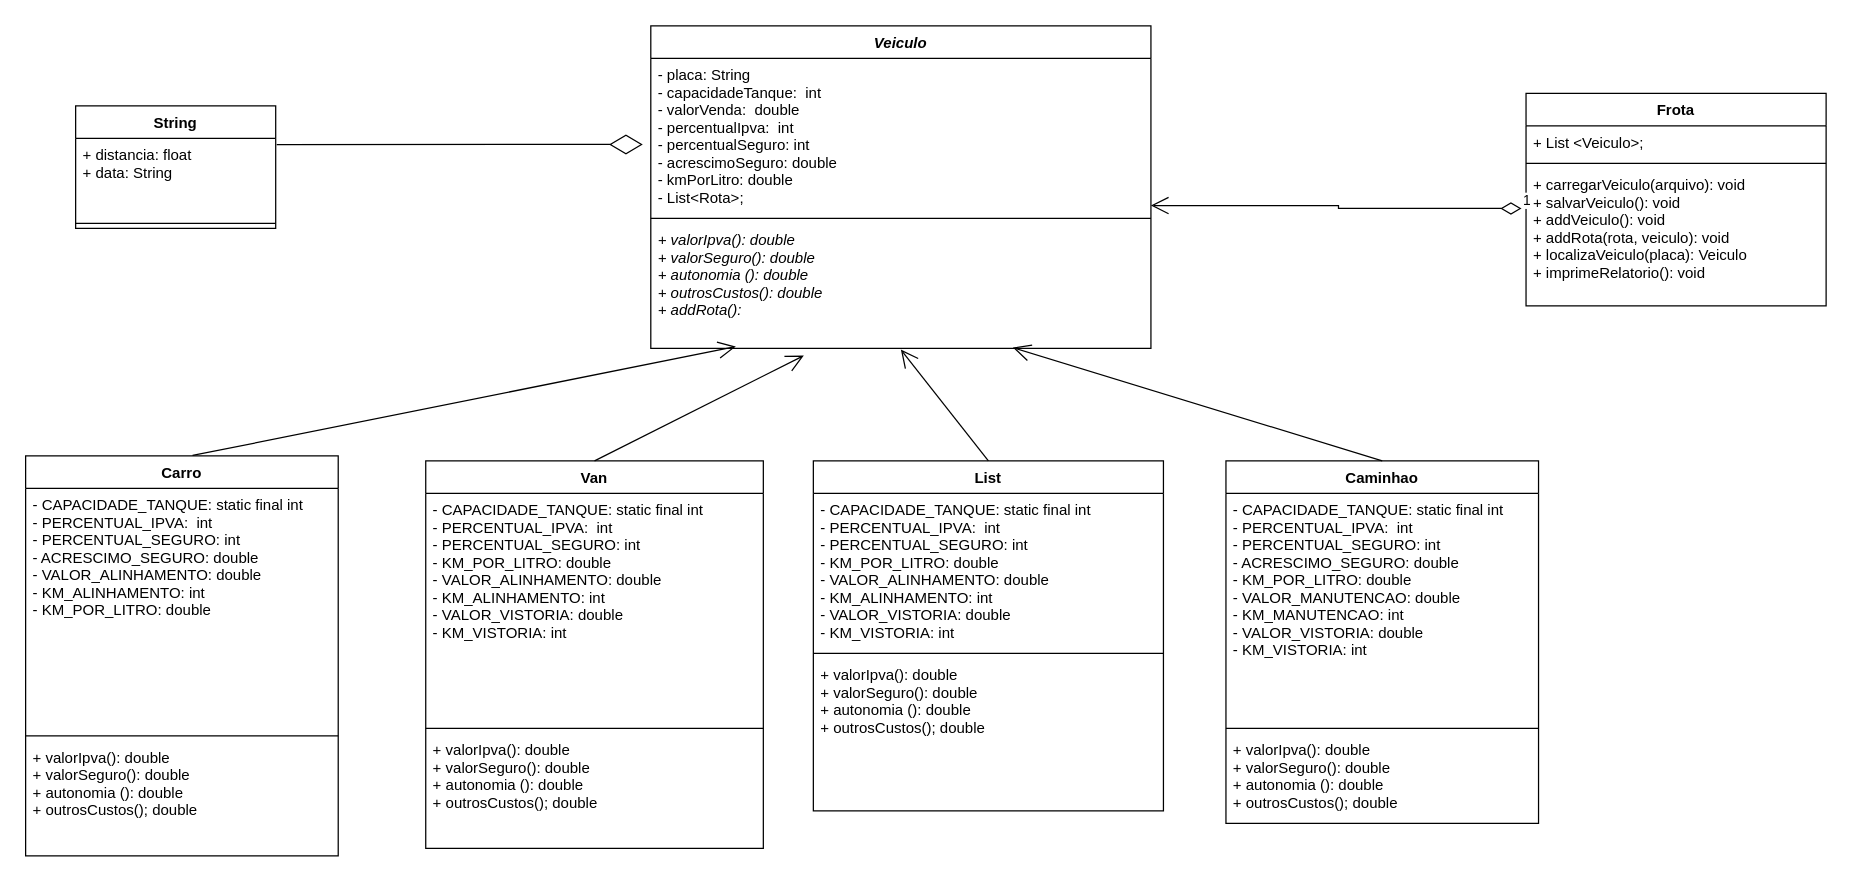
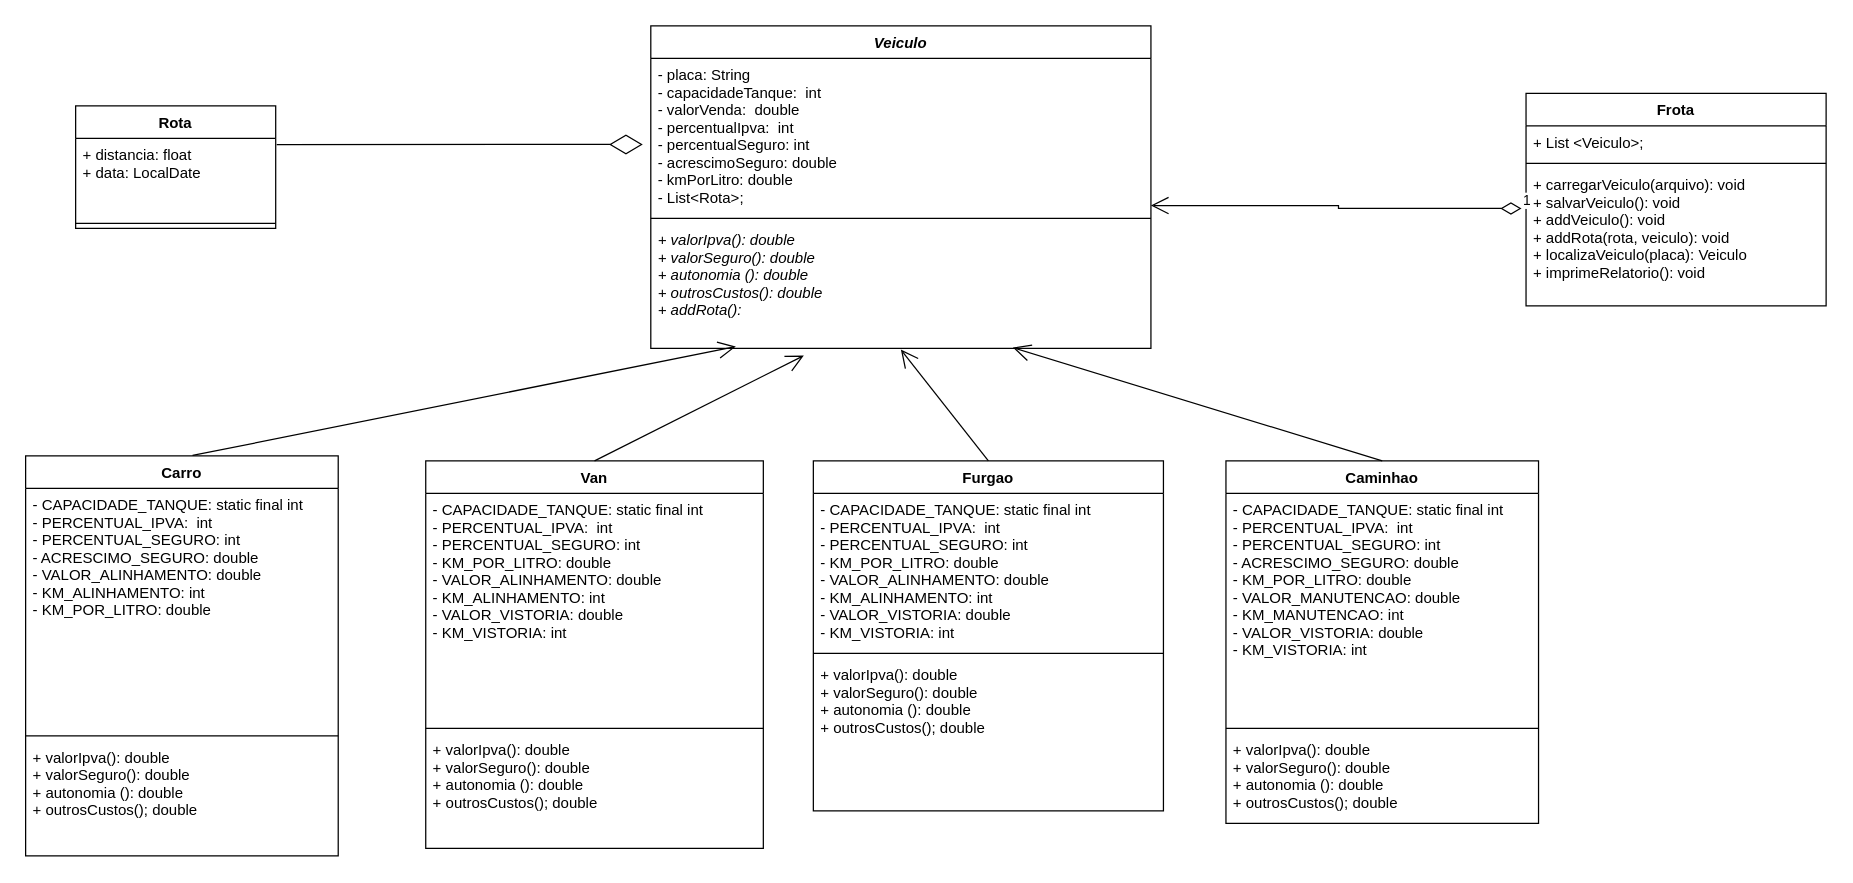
  <mxCell id="0" />
  <mxCell id="1" parent="0" />
  <mxCell id="2" value="Veiculo" style="swimlane;fontStyle=3;align=center;verticalAlign=top;childLayout=stackLayout;horizontal=1;startSize=26;horizontalStack=0;resizeParent=1;resizeParentMax=0;resizeLast=0;collapsible=1;marginBottom=0;" parent="1" vertex="1"><mxGeometry x="520" y="20" width="400" height="258" as="geometry" /></mxCell>
  <mxCell id="3" value="- placa: String&#10;- capacidadeTanque:  int&#10;- valorVenda:  double&#10;- percentualIpva:  int&#10;- percentualSeguro: int&#10;- acrescimoSeguro: double&#10;- kmPorLitro: double&#10;- List&lt;Rota&gt;;" style="text;strokeColor=none;fillColor=none;align=left;verticalAlign=top;spacingLeft=4;spacingRight=4;overflow=hidden;rotatable=0;points=[[0,0.5],[1,0.5]];portConstraint=eastwest;" parent="2" vertex="1"><mxGeometry y="26" width="400" height="124" as="geometry" /></mxCell>
  <mxCell id="4" value="" style="line;strokeWidth=1;fillColor=none;align=left;verticalAlign=middle;spacingTop=-1;spacingLeft=3;spacingRight=3;rotatable=0;labelPosition=right;points=[];portConstraint=eastwest;strokeColor=inherit;" parent="2" vertex="1"><mxGeometry y="150" width="400" height="8" as="geometry" /></mxCell>
  <mxCell id="5" value="+ valorIpva(): double&#10;+ valorSeguro(): double&#10;+ autonomia (): double&#10;+ outrosCustos(): double&#10;+ addRota(): " style="text;strokeColor=none;fillColor=none;align=left;verticalAlign=top;spacingLeft=4;spacingRight=4;overflow=hidden;rotatable=0;points=[[0,0.5],[1,0.5]];portConstraint=eastwest;fontStyle=2" parent="2" vertex="1"><mxGeometry y="158" width="400" height="100" as="geometry" /></mxCell>
- <mxCell id="6" value="String" style="swimlane;fontStyle=1;align=center;verticalAlign=top;childLayout=stackLayout;horizontal=1;startSize=26;horizontalStack=0;resizeParent=1;resizeParentMax=0;resizeLast=0;collapsible=1;marginBottom=0;" parent="1" vertex="1"><mxGeometry x="60" y="84" width="160" height="98" as="geometry" /></mxCell>
- <mxCell id="7" value="+ distancia: float&#10;+ data: String " style="text;strokeColor=none;fillColor=none;align=left;verticalAlign=top;spacingLeft=4;spacingRight=4;overflow=hidden;rotatable=0;points=[[0,0.5],[1,0.5]];portConstraint=eastwest;" parent="6" vertex="1"><mxGeometry y="26" width="160" height="64" as="geometry" /></mxCell>
+ <mxCell id="6" value="Rota" style="swimlane;fontStyle=1;align=center;verticalAlign=top;childLayout=stackLayout;horizontal=1;startSize=26;horizontalStack=0;resizeParent=1;resizeParentMax=0;resizeLast=0;collapsible=1;marginBottom=0;" parent="1" vertex="1"><mxGeometry x="60" y="84" width="160" height="98" as="geometry" /></mxCell>
+ <mxCell id="7" value="+ distancia: float&#10;+ data: LocalDate " style="text;strokeColor=none;fillColor=none;align=left;verticalAlign=top;spacingLeft=4;spacingRight=4;overflow=hidden;rotatable=0;points=[[0,0.5],[1,0.5]];portConstraint=eastwest;" parent="6" vertex="1"><mxGeometry y="26" width="160" height="64" as="geometry" /></mxCell>
  <mxCell id="8" value="" style="line;strokeWidth=1;fillColor=none;align=left;verticalAlign=middle;spacingTop=-1;spacingLeft=3;spacingRight=3;rotatable=0;labelPosition=right;points=[];portConstraint=eastwest;strokeColor=inherit;" parent="6" vertex="1"><mxGeometry y="90" width="160" height="8" as="geometry" /></mxCell>
  <mxCell id="9" value="Frota" style="swimlane;fontStyle=1;align=center;verticalAlign=top;childLayout=stackLayout;horizontal=1;startSize=26;horizontalStack=0;resizeParent=1;resizeParentMax=0;resizeLast=0;collapsible=1;marginBottom=0;" parent="1" vertex="1"><mxGeometry x="1220" y="74" width="240" height="170" as="geometry" /></mxCell>
  <mxCell id="10" value="+ List &lt;Veiculo&gt;;" style="text;strokeColor=none;fillColor=none;align=left;verticalAlign=top;spacingLeft=4;spacingRight=4;overflow=hidden;rotatable=0;points=[[0,0.5],[1,0.5]];portConstraint=eastwest;" parent="9" vertex="1"><mxGeometry y="26" width="240" height="26" as="geometry" /></mxCell>
  <mxCell id="11" value="" style="line;strokeWidth=1;fillColor=none;align=left;verticalAlign=middle;spacingTop=-1;spacingLeft=3;spacingRight=3;rotatable=0;labelPosition=right;points=[];portConstraint=eastwest;strokeColor=inherit;" parent="9" vertex="1"><mxGeometry y="52" width="240" height="8" as="geometry" /></mxCell>
  <mxCell id="12" value="+ carregarVeiculo(arquivo): void&#10;+ salvarVeiculo(): void&#10;+ addVeiculo(): void&#10;+ addRota(rota, veiculo): void&#10;+ localizaVeiculo(placa): Veiculo&#10;+ imprimeRelatorio(): void" style="text;strokeColor=none;fillColor=none;align=left;verticalAlign=top;spacingLeft=4;spacingRight=4;overflow=hidden;rotatable=0;points=[[0,0.5],[1,0.5]];portConstraint=eastwest;" parent="9" vertex="1"><mxGeometry y="60" width="240" height="110" as="geometry" /></mxCell>
  <mxCell id="13" value="1" style="endArrow=open;html=1;endSize=12;startArrow=diamondThin;startSize=14;startFill=0;edgeStyle=orthogonalEdgeStyle;align=left;verticalAlign=bottom;rounded=0;exitX=-0.015;exitY=0.292;exitDx=0;exitDy=0;exitPerimeter=0;entryX=1;entryY=0.95;entryDx=0;entryDy=0;entryPerimeter=0;" parent="1" source="12" target="3" edge="1"><mxGeometry x="-1" y="3" relative="1" as="geometry"><mxPoint x="1370" y="324" as="sourcePoint" /><mxPoint x="1530" y="324" as="targetPoint" /></mxGeometry></mxCell>
  <mxCell id="14" value="Carro" style="swimlane;fontStyle=1;align=center;verticalAlign=top;childLayout=stackLayout;horizontal=1;startSize=26;horizontalStack=0;resizeParent=1;resizeParentMax=0;resizeLast=0;collapsible=1;marginBottom=0;" parent="1" vertex="1"><mxGeometry x="20" y="364" width="250" height="320" as="geometry" /></mxCell>
  <mxCell id="15" value="- CAPACIDADE_TANQUE: static final int&#10;- PERCENTUAL_IPVA:  int&#10;- PERCENTUAL_SEGURO: int&#10;- ACRESCIMO_SEGURO: double&#10;- VALOR_ALINHAMENTO: double&#10;- KM_ALINHAMENTO: int&#10;- KM_POR_LITRO: double" style="text;strokeColor=none;fillColor=none;align=left;verticalAlign=top;spacingLeft=4;spacingRight=4;overflow=hidden;rotatable=0;points=[[0,0.5],[1,0.5]];portConstraint=eastwest;fontStyle=0" parent="14" vertex="1"><mxGeometry y="26" width="250" height="194" as="geometry" /></mxCell>
  <mxCell id="16" value="" style="line;strokeWidth=1;fillColor=none;align=left;verticalAlign=middle;spacingTop=-1;spacingLeft=3;spacingRight=3;rotatable=0;labelPosition=right;points=[];portConstraint=eastwest;" parent="14" vertex="1"><mxGeometry y="220" width="250" height="8" as="geometry" /></mxCell>
  <mxCell id="17" value="+ valorIpva(): double&#10;+ valorSeguro(): double&#10;+ autonomia (): double&#10;+ outrosCustos(); double" style="text;strokeColor=none;fillColor=none;align=left;verticalAlign=top;spacingLeft=4;spacingRight=4;overflow=hidden;rotatable=0;points=[[0,0.5],[1,0.5]];portConstraint=eastwest;fontStyle=0" parent="14" vertex="1"><mxGeometry y="228" width="250" height="92" as="geometry" /></mxCell>
  <mxCell id="18" value="Van" style="swimlane;fontStyle=1;align=center;verticalAlign=top;childLayout=stackLayout;horizontal=1;startSize=26;horizontalStack=0;resizeParent=1;resizeParentMax=0;resizeLast=0;collapsible=1;marginBottom=0;" parent="1" vertex="1"><mxGeometry x="340" y="368" width="270" height="310" as="geometry" /></mxCell>
  <mxCell id="19" value="- CAPACIDADE_TANQUE: static final int&#10;- PERCENTUAL_IPVA:  int&#10;- PERCENTUAL_SEGURO: int&#10;- KM_POR_LITRO: double&#10;- VALOR_ALINHAMENTO: double&#10;- KM_ALINHAMENTO: int&#10;- VALOR_VISTORIA: double&#10;- KM_VISTORIA: int" style="text;strokeColor=none;fillColor=none;align=left;verticalAlign=top;spacingLeft=4;spacingRight=4;overflow=hidden;rotatable=0;points=[[0,0.5],[1,0.5]];portConstraint=eastwest;" parent="18" vertex="1"><mxGeometry y="26" width="270" height="184" as="geometry" /></mxCell>
  <mxCell id="20" value="" style="line;strokeWidth=1;fillColor=none;align=left;verticalAlign=middle;spacingTop=-1;spacingLeft=3;spacingRight=3;rotatable=0;labelPosition=right;points=[];portConstraint=eastwest;" parent="18" vertex="1"><mxGeometry y="210" width="270" height="8" as="geometry" /></mxCell>
  <mxCell id="21" value="+ valorIpva(): double&#10;+ valorSeguro(): double&#10;+ autonomia (): double&#10;+ outrosCustos(); double" style="text;strokeColor=none;fillColor=none;align=left;verticalAlign=top;spacingLeft=4;spacingRight=4;overflow=hidden;rotatable=0;points=[[0,0.5],[1,0.5]];portConstraint=eastwest;" parent="18" vertex="1"><mxGeometry y="218" width="270" height="92" as="geometry" /></mxCell>
- <mxCell id="22" value="List" style="swimlane;fontStyle=1;align=center;verticalAlign=top;childLayout=stackLayout;horizontal=1;startSize=26;horizontalStack=0;resizeParent=1;resizeParentMax=0;resizeLast=0;collapsible=1;marginBottom=0;" parent="1" vertex="1"><mxGeometry x="650" y="368" width="280" height="280" as="geometry" /></mxCell>
+ <mxCell id="22" value="Furgao" style="swimlane;fontStyle=1;align=center;verticalAlign=top;childLayout=stackLayout;horizontal=1;startSize=26;horizontalStack=0;resizeParent=1;resizeParentMax=0;resizeLast=0;collapsible=1;marginBottom=0;" parent="1" vertex="1"><mxGeometry x="650" y="368" width="280" height="280" as="geometry" /></mxCell>
  <mxCell id="23" value="- CAPACIDADE_TANQUE: static final int&#10;- PERCENTUAL_IPVA:  int&#10;- PERCENTUAL_SEGURO: int&#10;- KM_POR_LITRO: double&#10;- VALOR_ALINHAMENTO: double&#10;- KM_ALINHAMENTO: int&#10;- VALOR_VISTORIA: double&#10;- KM_VISTORIA: int" style="text;strokeColor=none;fillColor=none;align=left;verticalAlign=top;spacingLeft=4;spacingRight=4;overflow=hidden;rotatable=0;points=[[0,0.5],[1,0.5]];portConstraint=eastwest;" parent="22" vertex="1"><mxGeometry y="26" width="280" height="124" as="geometry" /></mxCell>
  <mxCell id="24" value="" style="line;strokeWidth=1;fillColor=none;align=left;verticalAlign=middle;spacingTop=-1;spacingLeft=3;spacingRight=3;rotatable=0;labelPosition=right;points=[];portConstraint=eastwest;" parent="22" vertex="1"><mxGeometry y="150" width="280" height="8" as="geometry" /></mxCell>
  <mxCell id="25" value="+ valorIpva(): double&#10;+ valorSeguro(): double&#10;+ autonomia (): double&#10;+ outrosCustos(); double" style="text;strokeColor=none;fillColor=none;align=left;verticalAlign=top;spacingLeft=4;spacingRight=4;overflow=hidden;rotatable=0;points=[[0,0.5],[1,0.5]];portConstraint=eastwest;" parent="22" vertex="1"><mxGeometry y="158" width="280" height="122" as="geometry" /></mxCell>
  <mxCell id="26" value="Caminhao" style="swimlane;fontStyle=1;align=center;verticalAlign=top;childLayout=stackLayout;horizontal=1;startSize=26;horizontalStack=0;resizeParent=1;resizeParentMax=0;resizeLast=0;collapsible=1;marginBottom=0;" parent="1" vertex="1"><mxGeometry x="980" y="368" width="250" height="290" as="geometry" /></mxCell>
  <mxCell id="27" value="- CAPACIDADE_TANQUE: static final int&#10;- PERCENTUAL_IPVA:  int&#10;- PERCENTUAL_SEGURO: int&#10;- ACRESCIMO_SEGURO: double&#10;- KM_POR_LITRO: double&#10;- VALOR_MANUTENCAO: double&#10;- KM_MANUTENCAO: int&#10;- VALOR_VISTORIA: double&#10;- KM_VISTORIA: int" style="text;strokeColor=none;fillColor=none;align=left;verticalAlign=top;spacingLeft=4;spacingRight=4;overflow=hidden;rotatable=0;points=[[0,0.5],[1,0.5]];portConstraint=eastwest;fontStyle=0" parent="26" vertex="1"><mxGeometry y="26" width="250" height="184" as="geometry" /></mxCell>
  <mxCell id="28" value="" style="line;strokeWidth=1;fillColor=none;align=left;verticalAlign=middle;spacingTop=-1;spacingLeft=3;spacingRight=3;rotatable=0;labelPosition=right;points=[];portConstraint=eastwest;" parent="26" vertex="1"><mxGeometry y="210" width="250" height="8" as="geometry" /></mxCell>
  <mxCell id="29" value="+ valorIpva(): double&#10;+ valorSeguro(): double&#10;+ autonomia (): double&#10;+ outrosCustos(); double" style="text;strokeColor=none;fillColor=none;align=left;verticalAlign=top;spacingLeft=4;spacingRight=4;overflow=hidden;rotatable=0;points=[[0,0.5],[1,0.5]];portConstraint=eastwest;" parent="26" vertex="1"><mxGeometry y="218" width="250" height="72" as="geometry" /></mxCell>
  <mxCell id="30" value="" style="endArrow=open;endFill=1;endSize=12;html=1;exitX=0.534;exitY=-0.001;exitDx=0;exitDy=0;exitPerimeter=0;entryX=0.17;entryY=0.986;entryDx=0;entryDy=0;entryPerimeter=0;" parent="1" source="14" target="5" edge="1"><mxGeometry width="160" relative="1" as="geometry"><mxPoint x="340" y="154" as="sourcePoint" /><mxPoint x="500" y="154" as="targetPoint" /></mxGeometry></mxCell>
  <mxCell id="31" value="" style="endArrow=open;endFill=1;endSize=12;html=1;exitX=0.5;exitY=0;exitDx=0;exitDy=0;entryX=0.306;entryY=1.058;entryDx=0;entryDy=0;entryPerimeter=0;" parent="1" source="18" target="5" edge="1"><mxGeometry width="160" relative="1" as="geometry"><mxPoint x="163.5" y="373.846" as="sourcePoint" /><mxPoint x="522" y="290.6" as="targetPoint" /></mxGeometry></mxCell>
  <mxCell id="32" value="" style="endArrow=open;endFill=1;endSize=12;html=1;exitX=0.5;exitY=0;exitDx=0;exitDy=0;entryX=0.5;entryY=1.01;entryDx=0;entryDy=0;entryPerimeter=0;" parent="1" source="22" target="5" edge="1"><mxGeometry width="160" relative="1" as="geometry"><mxPoint x="485" y="378" as="sourcePoint" /><mxPoint x="652.4" y="293.8" as="targetPoint" /></mxGeometry></mxCell>
  <mxCell id="33" value="" style="endArrow=open;endFill=1;endSize=12;html=1;exitX=0.5;exitY=0;exitDx=0;exitDy=0;entryX=0.724;entryY=0.994;entryDx=0;entryDy=0;entryPerimeter=0;" parent="1" source="26" target="5" edge="1"><mxGeometry width="160" relative="1" as="geometry"><mxPoint x="805" y="378" as="sourcePoint" /><mxPoint x="730" y="289" as="targetPoint" /></mxGeometry></mxCell>
  <mxCell id="34" value="" style="endArrow=diamondThin;endFill=0;endSize=24;html=1;entryX=-0.016;entryY=0.556;entryDx=0;entryDy=0;entryPerimeter=0;exitX=1.005;exitY=0.078;exitDx=0;exitDy=0;exitPerimeter=0;" parent="1" source="7" target="3" edge="1"><mxGeometry width="160" relative="1" as="geometry"><mxPoint x="240" y="244" as="sourcePoint" /><mxPoint x="400" y="244" as="targetPoint" /></mxGeometry></mxCell>
